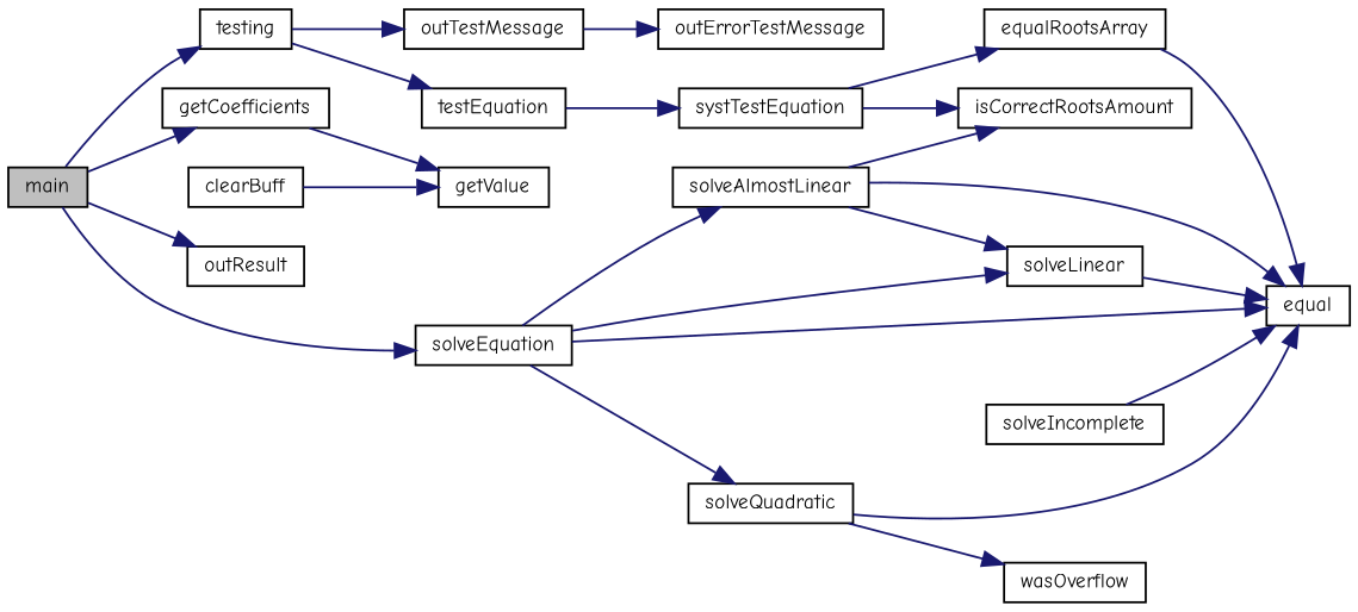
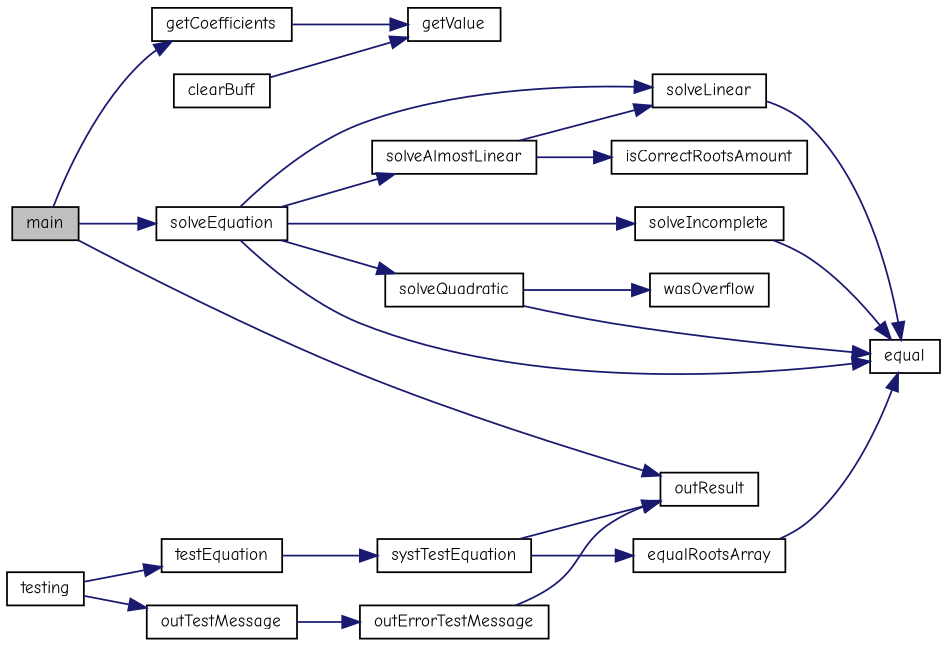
  digraph {
    fontname="Comic Neue"
    rankdir=LR
    node [color=black fillcolor=white fontname="Comic Neue" fontsize=10 shape=record style=filled]
    edge [color=midnightblue fontname="Comic Neue" fontsize=10 labelfontname=Helvetica labelfontsize=10 style=solid]
    n1 [fillcolor=grey75 fontcolor=black height=0.2 label=main width=0.4]
    n2 [height=0.2 label=getCoefficients width=0.4]
    n3 [height=0.2 label=outResult width=0.4]
    n4 [height=0.2 label=solveEquation width=0.4]
    n5 [height=0.2 label=testing width=0.4]
    n6 [height=0.2 label=getValue width=0.4]
    n7 [height=0.2 label=equal width=0.4]
    n8 [height=0.2 label=solveAlmostLinear width=0.4]
    n9 [height=0.2 label=solveLinear width=0.4]
    n10 [height=0.2 label=solveIncomplete width=0.4]
    n11 [height=0.2 label=solveQuadratic width=0.4]
    n12 [height=0.2 label=outTestMessage width=0.4]
    n13 [height=0.2 label=testEquation width=0.4]
    n14 [height=0.2 label=clearBuff width=0.4]
    n15 [height=0.2 label=isCorrectRootsAmount width=0.4]
    n16 [height=0.2 label=wasOverflow width=0.4]
    n17 [height=0.2 label=outErrorTestMessage width=0.4]
    n18 [height=0.2 label=systTestEquation width=0.4]
    n19 [height=0.2 label=equalRootsArray width=0.4]
    n1 -> n2
    n1 -> n3
    n1 -> n4
-   n1 -> n5
    n2 -> n6
    n4 -> n7
    n4 -> n8
    n4 -> n9
+   n4 -> n10
    n4 -> n11
    n5 -> n12
    n5 -> n13
-   n8 -> n7
    n8 -> n9
    n8 -> n15
    n9 -> n7
    n10 -> n7
    n11 -> n7
    n11 -> n16
    n12 -> n17
    n13 -> n18
    n14 -> n6
-   n18 -> n15
+   n17 -> n3
+   n18 -> n3
    n18 -> n19
    n19 -> n7
  }
